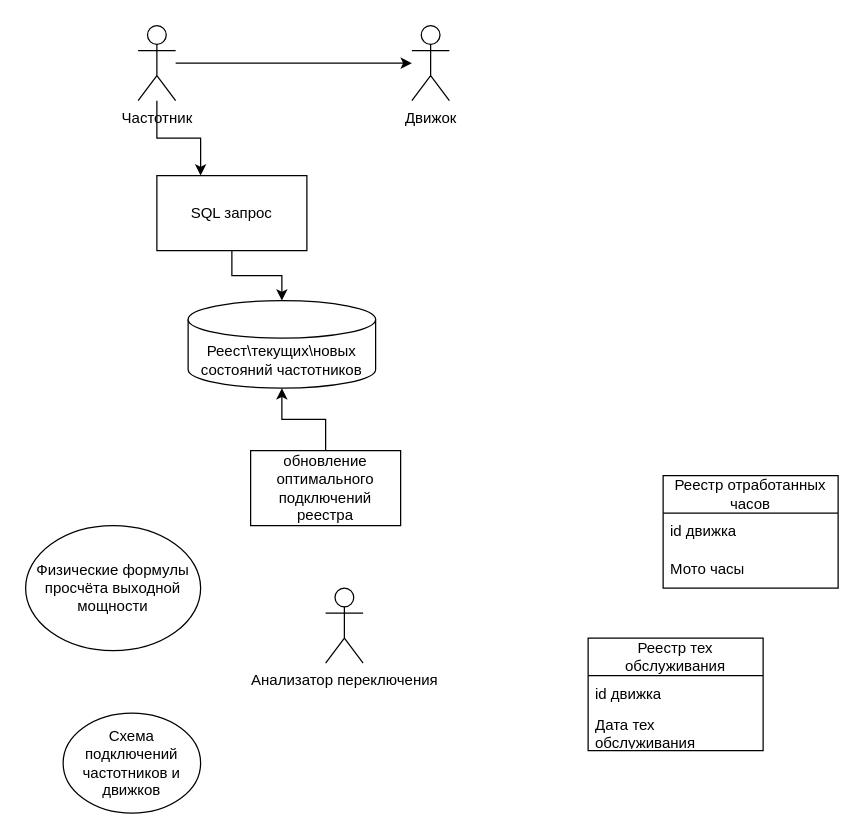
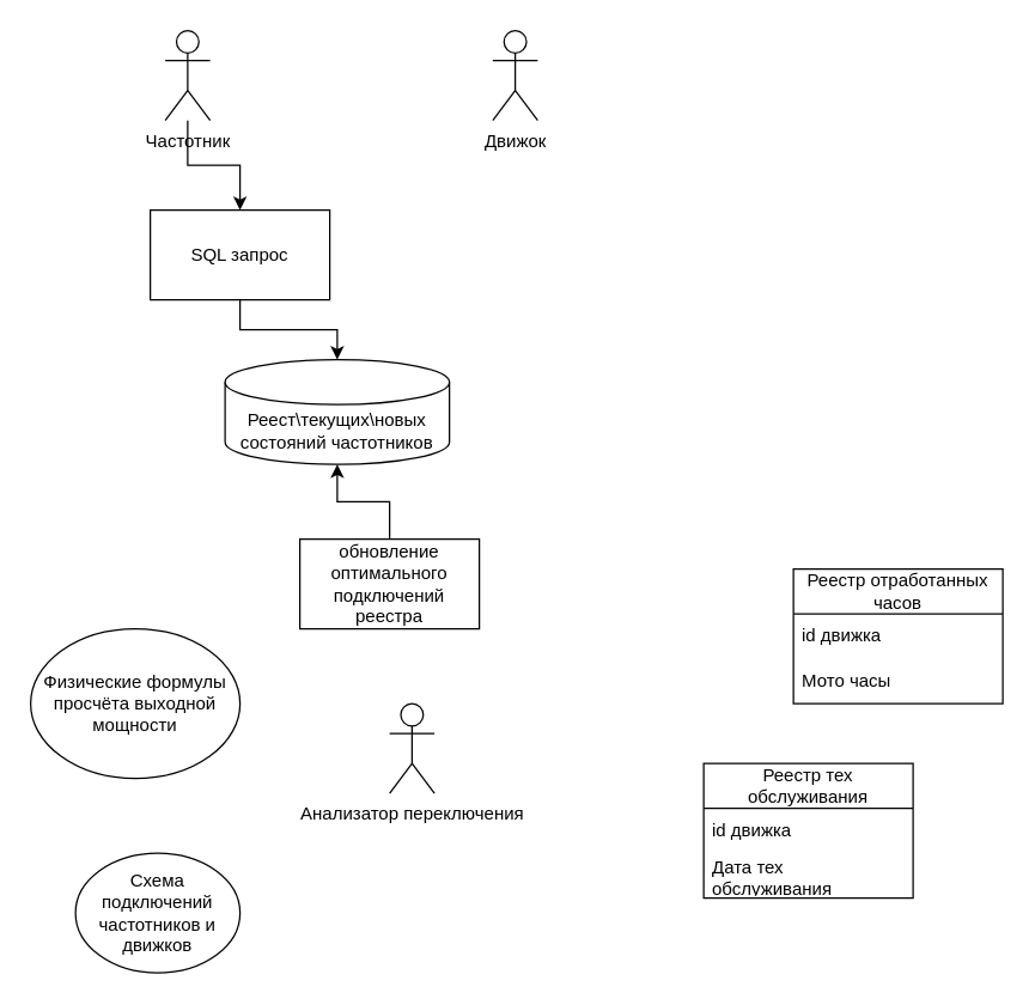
  <mxCell id="0" />
  <mxCell id="1" parent="0" />
  <mxCell id="2" value="Движок" style="shape=umlActor;verticalLabelPosition=bottom;verticalAlign=top;html=1;outlineConnect=0;" vertex="1" parent="1"><mxGeometry x="329" y="20" width="30" height="60" as="geometry" /></mxCell>
- <mxCell id="3" value="" style="edgeStyle=orthogonalEdgeStyle;rounded=0;orthogonalLoop=1;jettySize=auto;html=1;" edge="1" parent="1" source="5" target="2"><mxGeometry relative="1" as="geometry"><mxPoint x="175" y="50" as="targetPoint" /></mxGeometry></mxCell>
  <mxCell id="4" value="" style="edgeStyle=orthogonalEdgeStyle;rounded=0;orthogonalLoop=1;jettySize=auto;html=1;" edge="1" parent="1" source="5" target="8"><mxGeometry relative="1" as="geometry"><Array as="points"><mxPoint x="125" y="110" /><mxPoint x="160" y="110" /></Array></mxGeometry></mxCell>
  <mxCell id="5" value="Частотник" style="shape=umlActor;verticalLabelPosition=bottom;verticalAlign=top;html=1;outlineConnect=0;" vertex="1" parent="1"><mxGeometry x="110" y="20" width="30" height="60" as="geometry" /></mxCell>
  <mxCell id="6" value="Реест\текущих\новых состояний частотников" style="shape=cylinder3;whiteSpace=wrap;html=1;boundedLbl=1;backgroundOutline=1;size=15;" vertex="1" parent="1"><mxGeometry x="150" y="240" width="150" height="70" as="geometry" /></mxCell>
  <mxCell id="7" value="" style="edgeStyle=orthogonalEdgeStyle;rounded=0;orthogonalLoop=1;jettySize=auto;html=1;" edge="1" parent="1" source="8" target="6"><mxGeometry relative="1" as="geometry" /></mxCell>
- <mxCell id="8" value="SQL запрос" style="rounded=0;whiteSpace=wrap;html=1;" vertex="1" parent="1"><mxGeometry x="125" y="140" width="120" height="60" as="geometry" /></mxCell>
+ <mxCell id="8" value="SQL запрос" style="rounded=0;whiteSpace=wrap;html=1;" vertex="1" parent="1"><mxGeometry x="100" y="140" width="120" height="60" as="geometry" /></mxCell>
  <mxCell id="9" value="Реестр отработанных часов" style="swimlane;fontStyle=0;childLayout=stackLayout;horizontal=1;startSize=30;horizontalStack=0;resizeParent=1;resizeParentMax=0;resizeLast=0;collapsible=1;marginBottom=0;whiteSpace=wrap;html=1;" vertex="1" parent="1"><mxGeometry x="530" y="380" width="140" height="90" as="geometry" /></mxCell>
  <mxCell id="10" value="id движка" style="text;strokeColor=none;fillColor=none;align=left;verticalAlign=middle;spacingLeft=4;spacingRight=4;overflow=hidden;points=[[0,0.5],[1,0.5]];portConstraint=eastwest;rotatable=0;whiteSpace=wrap;html=1;" vertex="1" parent="9"><mxGeometry y="30" width="140" height="30" as="geometry" /></mxCell>
  <mxCell id="11" value="Мото часы" style="text;strokeColor=none;fillColor=none;align=left;verticalAlign=middle;spacingLeft=4;spacingRight=4;overflow=hidden;points=[[0,0.5],[1,0.5]];portConstraint=eastwest;rotatable=0;whiteSpace=wrap;html=1;" vertex="1" parent="9"><mxGeometry y="60" width="140" height="30" as="geometry" /></mxCell>
  <mxCell id="12" value="Анализатор переключения" style="shape=umlActor;verticalLabelPosition=bottom;verticalAlign=top;html=1;outlineConnect=0;" vertex="1" parent="1"><mxGeometry x="260" y="470" width="30" height="60" as="geometry" /></mxCell>
  <mxCell id="13" value="Схема подключений частотников и движков" style="ellipse;whiteSpace=wrap;html=1;" vertex="1" parent="1"><mxGeometry x="50" y="570" width="110" height="80" as="geometry" /></mxCell>
  <mxCell id="14" value="Физические формулы просчёта выходной мощности" style="ellipse;whiteSpace=wrap;html=1;" vertex="1" parent="1"><mxGeometry x="20" y="420" width="140" height="100" as="geometry" /></mxCell>
  <mxCell id="15" value="" style="edgeStyle=orthogonalEdgeStyle;rounded=0;orthogonalLoop=1;jettySize=auto;html=1;" edge="1" parent="1" source="16" target="6"><mxGeometry relative="1" as="geometry" /></mxCell>
  <mxCell id="16" value="обновление оптимального подключений реестра" style="rounded=0;whiteSpace=wrap;html=1;" vertex="1" parent="1"><mxGeometry x="200" y="360" width="120" height="60" as="geometry" /></mxCell>
  <mxCell id="17" value="Реестр тех обслуживания" style="swimlane;fontStyle=0;childLayout=stackLayout;horizontal=1;startSize=30;horizontalStack=0;resizeParent=1;resizeParentMax=0;resizeLast=0;collapsible=1;marginBottom=0;whiteSpace=wrap;html=1;" vertex="1" parent="1"><mxGeometry x="470" y="510" width="140" height="90" as="geometry"><mxRectangle x="600" y="750" width="180" height="30" as="alternateBounds" /></mxGeometry></mxCell>
  <mxCell id="18" value="id движка" style="text;strokeColor=none;fillColor=none;align=left;verticalAlign=middle;spacingLeft=4;spacingRight=4;overflow=hidden;points=[[0,0.5],[1,0.5]];portConstraint=eastwest;rotatable=0;whiteSpace=wrap;html=1;" vertex="1" parent="17"><mxGeometry y="30" width="140" height="30" as="geometry" /></mxCell>
  <mxCell id="19" value="Дата тех обслуживания" style="text;strokeColor=none;fillColor=none;align=left;verticalAlign=middle;spacingLeft=4;spacingRight=4;overflow=hidden;points=[[0,0.5],[1,0.5]];portConstraint=eastwest;rotatable=0;whiteSpace=wrap;html=1;" vertex="1" parent="17"><mxGeometry y="60" width="140" height="30" as="geometry" /></mxCell>
